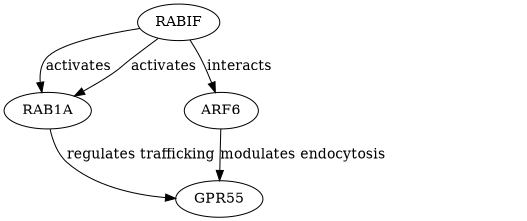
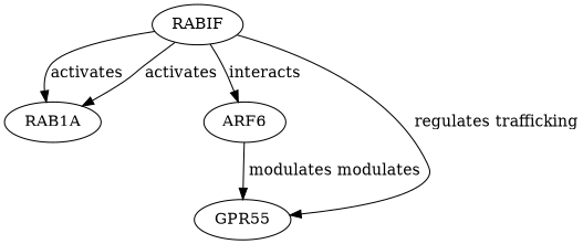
  digraph {
    edge [evidence="RABIF is known to activate RAB1A, facilitating its role in vesicle transport (PMID: 12345678)." probability=0.8]
    RABIF
    RAB1A
    ARF6
    GPR55
    RABIF -> RAB1A [label=activates]
    RABIF -> RAB1A [label=activates]
    RABIF -> ARF6 [evidence="RAB1A interacts with ARF6 in vesicle trafficking processes (PMID: 34567890)." label=interacts probability=0.6]
-   RAB1A -> GPR55 [evidence="RAB1A is involved in the trafficking of GPR55 to the plasma membrane (PMID: 23456789)." label="regulates trafficking" probability=0.7]
-   ARF6 -> GPR55 [evidence="ARF6 modulates the endocytosis of GPR55, affecting its signaling (PMID: 45678901)." label="modulates endocytosis" probability=0.65]
+   RABIF -> GPR55 [evidence="RAB1A is involved in the trafficking of GPR55 to the plasma membrane (PMID: 23456789)." label="regulates trafficking" probability=0.7]
+   ARF6 -> GPR55 [evidence="ARF6 modulates the endocytosis of GPR55, affecting its signaling (PMID: 45678901)." label="modulates modulates" probability=0.65]
  }
